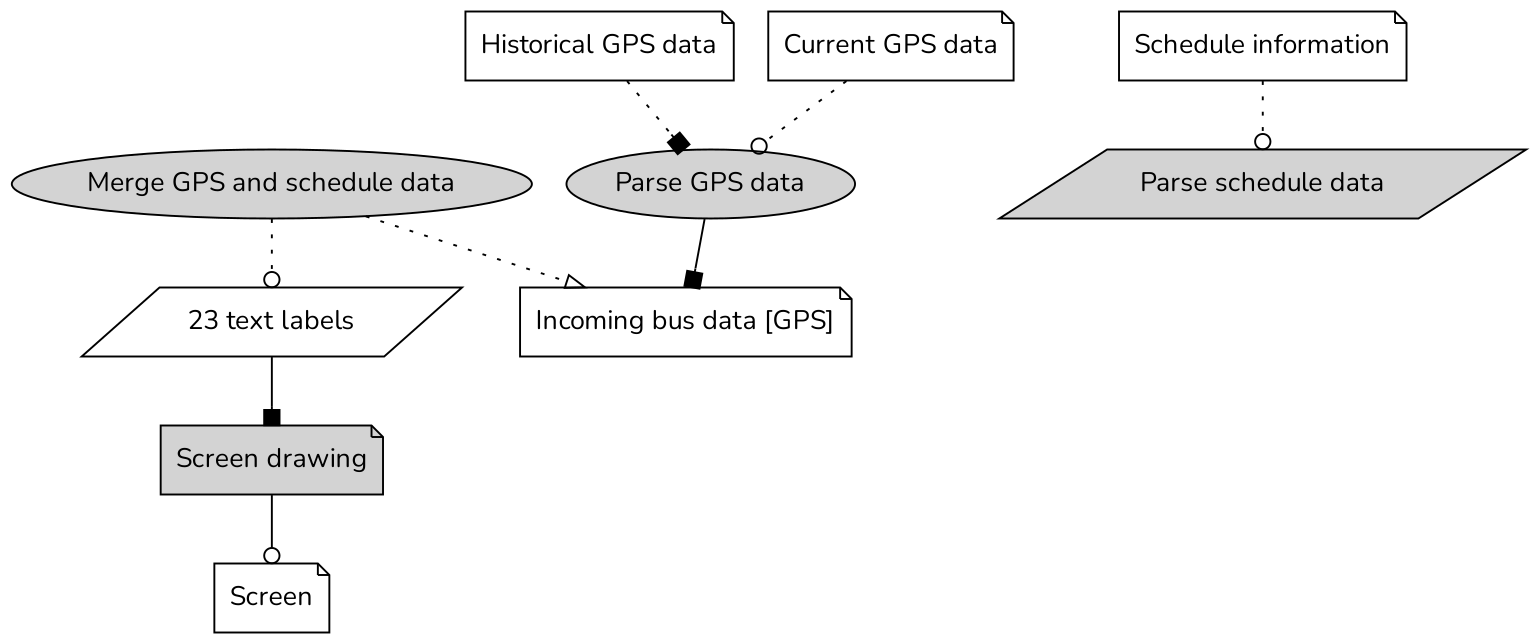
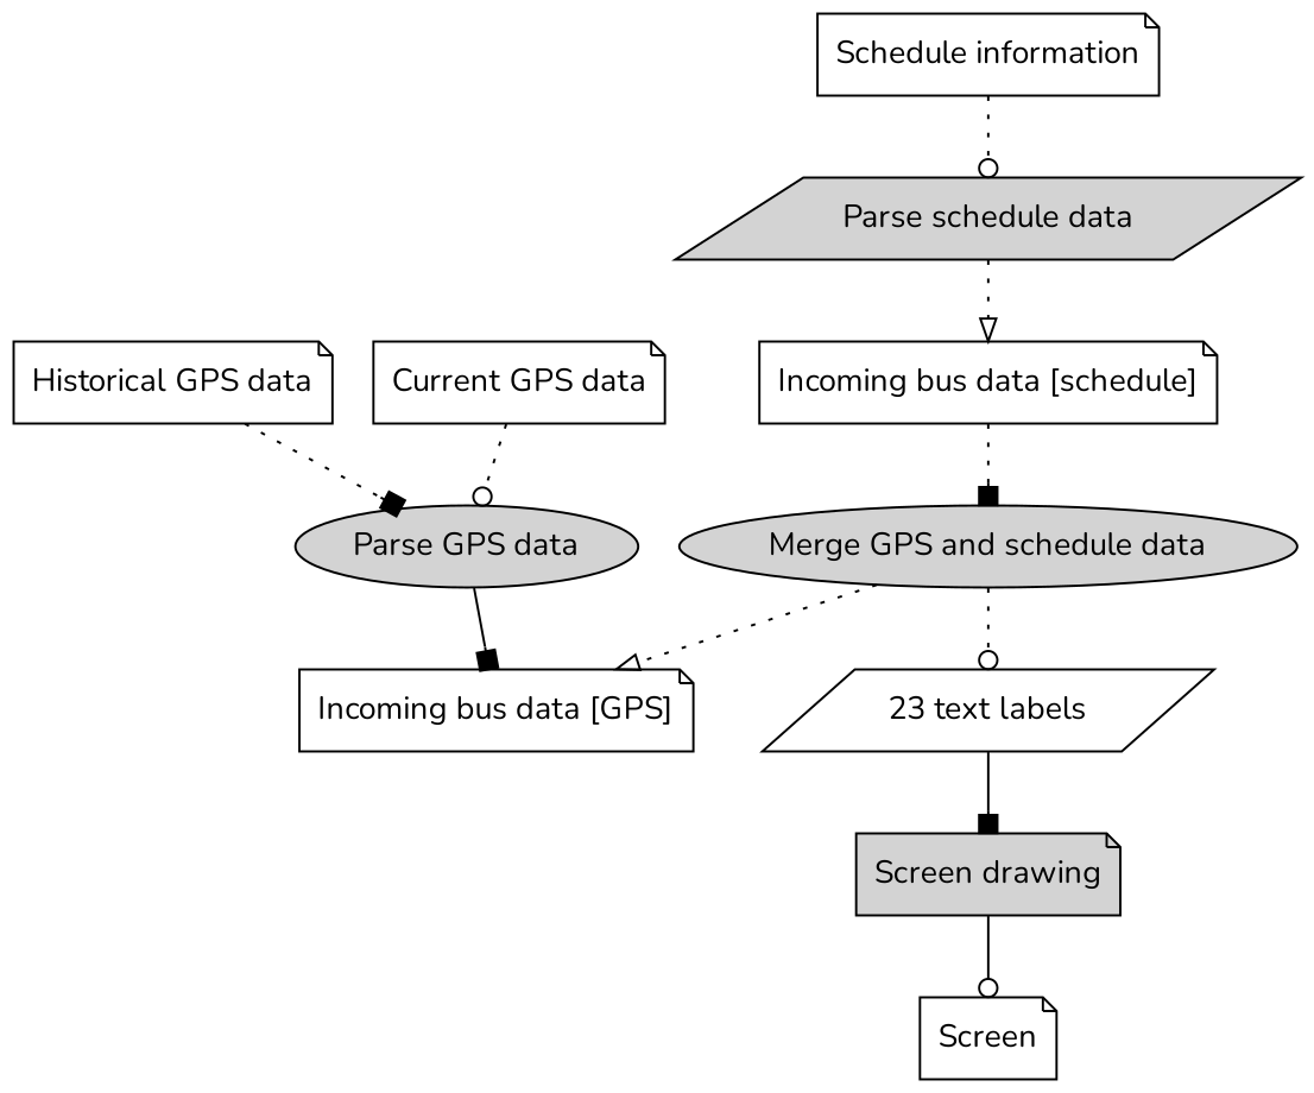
  digraph {
    fontname=Nunito
    node [fontname=Nunito shape=note]
    edge [arrowhead=odot fontname=Nunito style=dotted]
    "Screen drawing" [fillcolor=lightgrey style=filled]
    Screen
    "Merge GPS and schedule data" [fillcolor=lightgrey shape=ellipse style=filled]
    "23 text labels" [shape=parallelogram]
    "Incoming bus data [GPS]"
    "Parse GPS data" [fillcolor=lightgrey shape=ellipse style=filled]
    "Parse schedule data" [fillcolor=lightgrey shape=parallelogram style=filled]
+   "Incoming bus data [schedule]"
    "Historical GPS data"
    "Current GPS data"
    "Schedule information"
    "Screen drawing" -> Screen [style=solid]
    "Merge GPS and schedule data" -> "23 text labels"
    "Merge GPS and schedule data" -> "Incoming bus data [GPS]" [arrowhead=onormal]
    "23 text labels" -> "Screen drawing" [arrowhead=box style=solid]
    "Parse GPS data" -> "Incoming bus data [GPS]" [arrowhead=box style=solid]
+   "Parse schedule data" -> "Incoming bus data [schedule]" [arrowhead=onormal]
+   "Incoming bus data [schedule]" -> "Merge GPS and schedule data" [arrowhead=box]
    "Historical GPS data" -> "Parse GPS data" [arrowhead=box]
    "Current GPS data" -> "Parse GPS data"
    "Schedule information" -> "Parse schedule data"
  }
